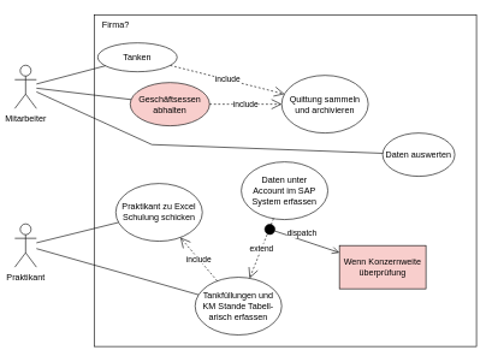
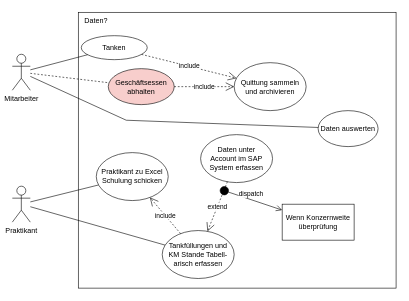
  <mxCell id="0" />
  <mxCell id="1" parent="0" />
  <mxCell id="2" value="" style="rounded=0;whiteSpace=wrap;html=1;fillOpacity=0;editable=0;movable=1;resizable=1;rotatable=1;deletable=1;locked=0;connectable=0;" parent="1" vertex="1"><mxGeometry x="130" y="20" width="530" height="460" as="geometry" /></mxCell>
  <mxCell id="3" value="Mitarbeiter" style="shape=umlActor;verticalLabelPosition=bottom;verticalAlign=top;html=1;outlineConnect=0;" parent="1" vertex="1"><mxGeometry x="20" y="90" width="30" height="60" as="geometry" /></mxCell>
  <mxCell id="4" value="Praktikant" style="shape=umlActor;verticalLabelPosition=bottom;verticalAlign=top;html=1;outlineConnect=0;" parent="1" vertex="1"><mxGeometry x="20" y="310" width="30" height="60" as="geometry" /></mxCell>
  <mxCell id="5" value="Tanken" style="ellipse;whiteSpace=wrap;html=1;" parent="1" vertex="1"><mxGeometry x="135" y="59" width="110" height="40" as="geometry" /></mxCell>
  <mxCell id="6" value="Geschäftsessen abhalten" style="ellipse;whiteSpace=wrap;html=1;fillColor=#f8cecc;" parent="1" vertex="1"><mxGeometry x="180" y="114" width="110" height="60" as="geometry" /></mxCell>
  <mxCell id="7" value="Tankfüllungen und KM Stande Tabell-arisch erfassen" style="ellipse;whiteSpace=wrap;html=1;" parent="1" vertex="1"><mxGeometry x="270" y="384" width="120" height="80" as="geometry" /></mxCell>
  <mxCell id="8" value="" style="endArrow=none;html=1;rounded=0;" parent="1" source="3" target="5" edge="1"><mxGeometry width="50" height="50" relative="1" as="geometry"><mxPoint x="50" y="230" as="sourcePoint" /><mxPoint x="100" y="180" as="targetPoint" /></mxGeometry></mxCell>
- <mxCell id="9" value="" style="endArrow=none;html=1;rounded=0;" parent="1" source="3" target="6" edge="1"><mxGeometry width="50" height="50" relative="1" as="geometry"><mxPoint x="60" y="230" as="sourcePoint" /><mxPoint x="110" y="180" as="targetPoint" /></mxGeometry></mxCell>
+ <mxCell id="9" value="" style="endArrow=none;html=1;rounded=0;dashed=1;" parent="1" source="3" target="6" edge="1"><mxGeometry width="50" height="50" relative="1" as="geometry"><mxPoint x="60" y="230" as="sourcePoint" /><mxPoint x="110" y="180" as="targetPoint" /></mxGeometry></mxCell>
  <mxCell id="10" value="Quittung sammeln und archivieren" style="ellipse;whiteSpace=wrap;html=1;" parent="1" vertex="1"><mxGeometry x="390" y="104" width="120" height="80" as="geometry" /></mxCell>
  <mxCell id="11" value="include" style="endArrow=open;endSize=12;dashed=1;html=1;rounded=0;" parent="1" source="6" target="10" edge="1"><mxGeometry width="160" relative="1" as="geometry"><mxPoint x="-30" y="474" as="sourcePoint" /><mxPoint x="640" y="344" as="targetPoint" /></mxGeometry></mxCell>
  <mxCell id="12" value="include" style="endArrow=open;endSize=12;dashed=1;html=1;rounded=0;" parent="1" source="5" target="10" edge="1"><mxGeometry width="160" relative="1" as="geometry"><mxPoint x="290" y="74" as="sourcePoint" /><mxPoint x="450" y="74" as="targetPoint" /></mxGeometry></mxCell>
  <mxCell id="13" value="Daten auswerten" style="ellipse;whiteSpace=wrap;html=1;" parent="1" vertex="1"><mxGeometry x="530" y="184" width="100" height="60" as="geometry" /></mxCell>
  <mxCell id="14" value="" style="endArrow=none;html=1;rounded=0;" parent="1" source="3" target="13" edge="1"><mxGeometry width="50" height="50" relative="1" as="geometry"><mxPoint x="190" y="270" as="sourcePoint" /><mxPoint x="240" y="220" as="targetPoint" /><Array as="points"><mxPoint x="210" y="200" /></Array></mxGeometry></mxCell>
  <mxCell id="15" value="" style="endArrow=none;html=1;rounded=0;" parent="1" source="4" target="20" edge="1"><mxGeometry width="50" height="50" relative="1" as="geometry"><mxPoint x="90" y="490" as="sourcePoint" /><mxPoint x="140" y="440" as="targetPoint" /></mxGeometry></mxCell>
  <mxCell id="16" value="Daten unter &lt;br&gt;Account im SAP System erfassen" style="ellipse;whiteSpace=wrap;html=1;" parent="1" vertex="1"><mxGeometry x="334" y="224" width="120" height="80" as="geometry" /></mxCell>
  <mxCell id="17" value="extend" style="endArrow=open;endSize=12;dashed=1;html=1;rounded=0;" parent="1" source="16" target="7" edge="1"><mxGeometry width="160" relative="1" as="geometry"><mxPoint x="511" y="269" as="sourcePoint" /><mxPoint x="409" y="278" as="targetPoint" /></mxGeometry></mxCell>
  <mxCell id="18" value="dispatch" style="html=1;verticalAlign=bottom;startArrow=circle;startFill=1;endArrow=open;startSize=6;endSize=8;curved=0;rounded=0;" parent="1" target="19" edge="1"><mxGeometry width="80" relative="1" as="geometry"><mxPoint x="366" y="315" as="sourcePoint" /><mxPoint x="496" y="358.789" as="targetPoint" /></mxGeometry></mxCell>
- <mxCell id="19" value="Wenn Konzernweite überprüfung" style="rounded=0;whiteSpace=wrap;html=1;fillColor=#f8cecc;" parent="1" vertex="1"><mxGeometry x="470" y="340" width="120" height="60" as="geometry" /></mxCell>
+ <mxCell id="19" value="Wenn Konzernweite überprüfung" style="rounded=0;whiteSpace=wrap;html=1;" parent="1" vertex="1"><mxGeometry x="470" y="340" width="120" height="60" as="geometry" /></mxCell>
  <mxCell id="20" value="Praktikant zu Excel Schulung schicken" style="ellipse;whiteSpace=wrap;html=1;" parent="1" vertex="1"><mxGeometry x="160" y="254" width="120" height="80" as="geometry" /></mxCell>
  <mxCell id="21" value="include" style="endArrow=open;endSize=12;dashed=1;html=1;rounded=0;" parent="1" source="7" target="20" edge="1"><mxGeometry width="160" relative="1" as="geometry"><mxPoint x="300" y="154" as="sourcePoint" /><mxPoint x="310" y="304" as="targetPoint" /></mxGeometry></mxCell>
  <mxCell id="22" value="" style="endArrow=none;html=1;rounded=0;" parent="1" source="4" target="7" edge="1"><mxGeometry width="50" height="50" relative="1" as="geometry"><mxPoint x="10" y="480" as="sourcePoint" /><mxPoint x="60" y="430" as="targetPoint" /></mxGeometry></mxCell>
- <mxCell id="23" value="Firma?" style="text;html=1;strokeColor=none;fillColor=none;align=center;verticalAlign=middle;whiteSpace=wrap;rounded=0;" vertex="1" parent="1"><mxGeometry x="130" y="20" width="60" height="30" as="geometry" /></mxCell>
+ <mxCell id="23" value="Daten?" style="text;html=1;strokeColor=none;fillColor=none;align=center;verticalAlign=middle;whiteSpace=wrap;rounded=0;" vertex="1" parent="1"><mxGeometry x="130" y="20" width="60" height="30" as="geometry" /></mxCell>
